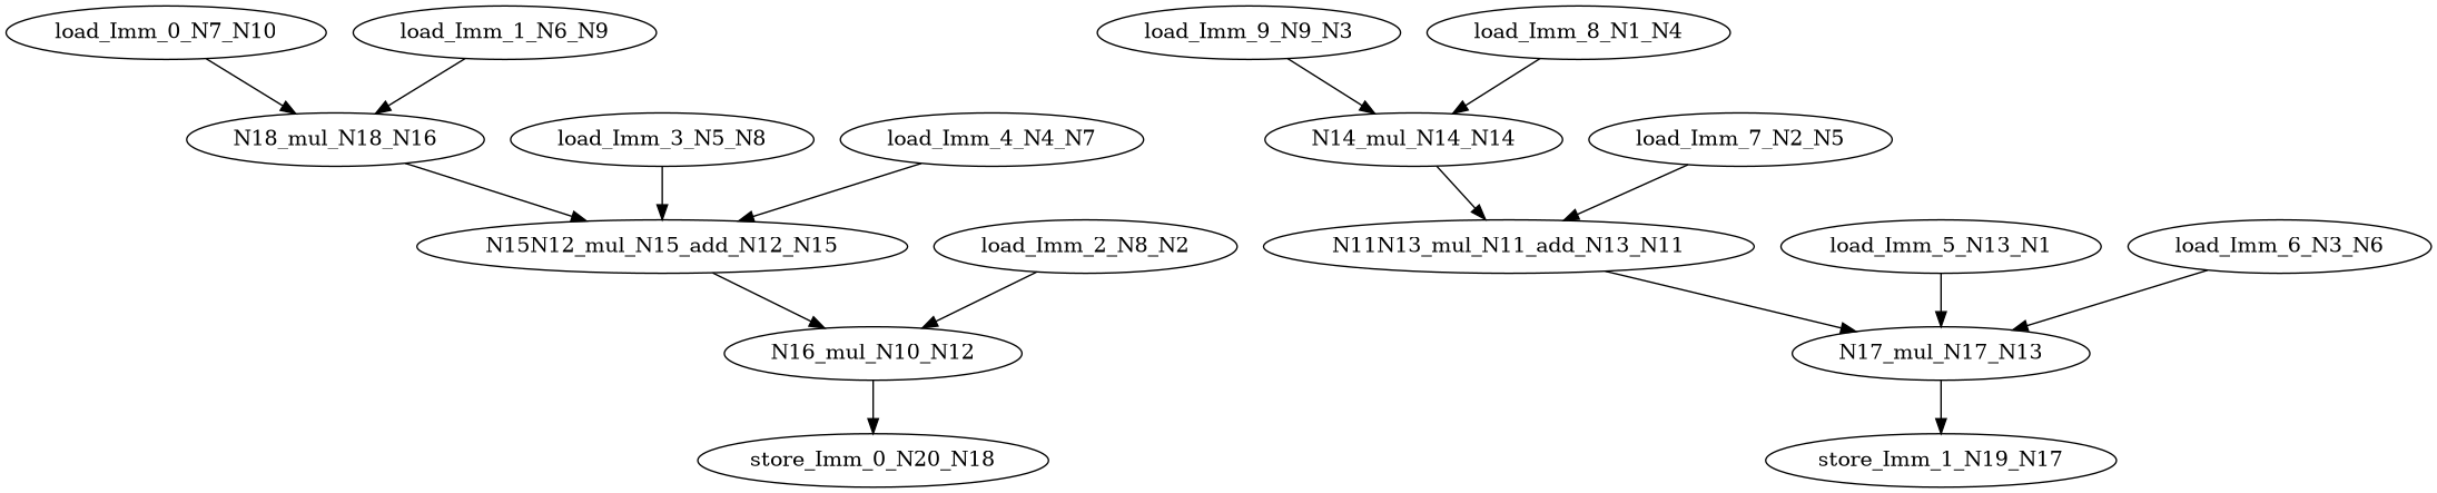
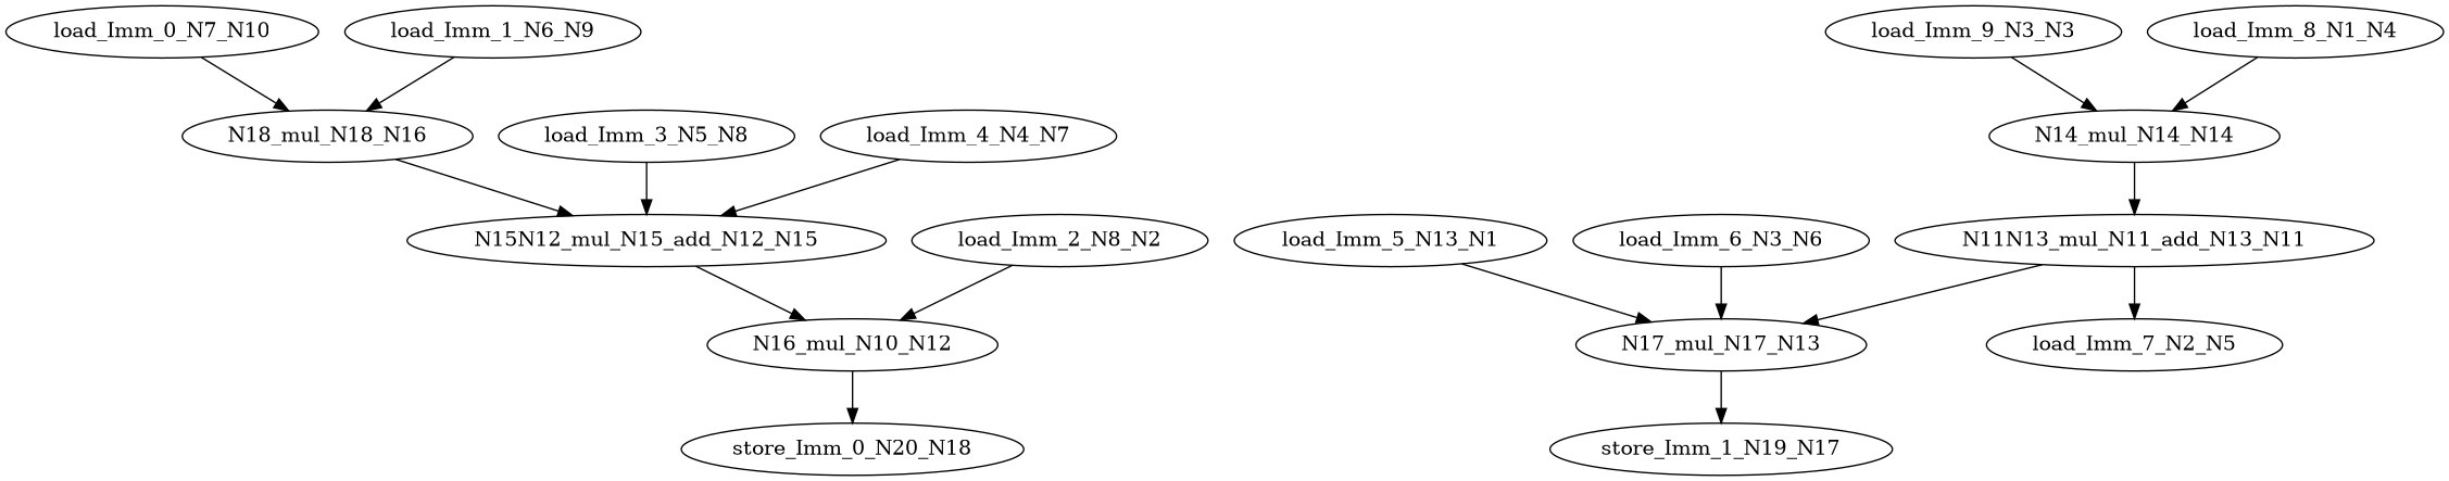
  digraph {
    node [color=black ntype=invar]
    n1 [label=N16_mul_N10_N12 ntype=operation]
    n2 [label=store_Imm_0_N20_N18 ntype=outvar]
    n3 [label=N17_mul_N17_N13 ntype=operation]
    n4 [label=store_Imm_1_N19_N17 ntype=outvar]
    n5 [label=load_Imm_0_N7_N10]
    n6 [label=N18_mul_N18_N16 ntype=operation]
    n7 [label=N15N12_mul_N15_add_N12_N15 ntype=operation]
    n8 [label=N11N13_mul_N11_add_N13_N11 ntype=operation]
    n9 [label=N14_mul_N14_N14 ntype=operation]
    n10 [label=load_Imm_3_N5_N8]
    n11 [label=load_Imm_1_N6_N9]
    n12 [label=load_Imm_5_N13_N1]
    n13 [label=load_Imm_2_N8_N2]
-   n14 [label=load_Imm_9_N9_N3]
+   n14 [label=load_Imm_9_N3_N3]
    n15 [label=load_Imm_8_N1_N4]
    n16 [label=load_Imm_7_N2_N5]
    n17 [label=load_Imm_6_N3_N6]
    n18 [label=load_Imm_4_N4_N7]
    n1 -> n2
    n3 -> n4
    n5 -> n6
    n6 -> n7
    n7 -> n1
    n8 -> n3
    n9 -> n8
    n10 -> n7
    n11 -> n6
    n12 -> n3
    n13 -> n1
    n14 -> n9
    n15 -> n9
-   n16 -> n8
+   n8 -> n16
    n17 -> n3
    n18 -> n7
  }
